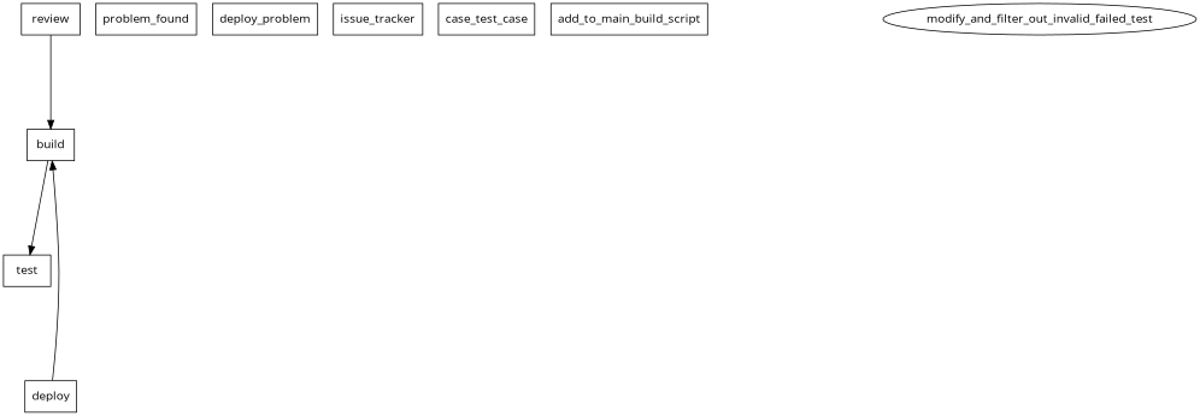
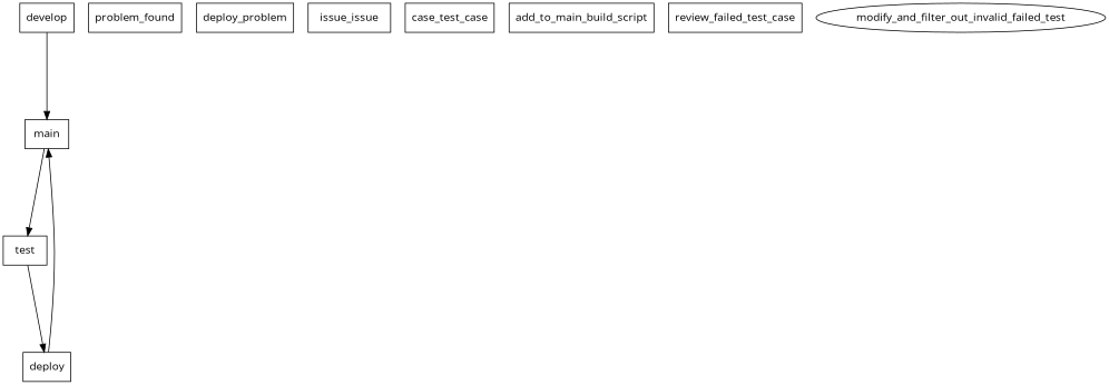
  digraph {
    fontname="Open Sans"
    ranksep=1.5
    node [fontname="Open Sans" shape=box]
    edge [fontname="Open Sans"]
-   develop [label=review]
-   build
+   develop
+   build [label=main]
    test
    deploy
    problem_found
    n6 [label=deploy_problem]
-   issue_tracker
+   issue_tracker [label=issue_issue]
    n8 [label=case_test_case]
    add_to_main_build_script
+   review_failed_test_case
    modify_and_filter_out_invalid_failed_test [shape=""]
    develop -> build
    build -> test
+   test -> deploy
    deploy -> build
  }
